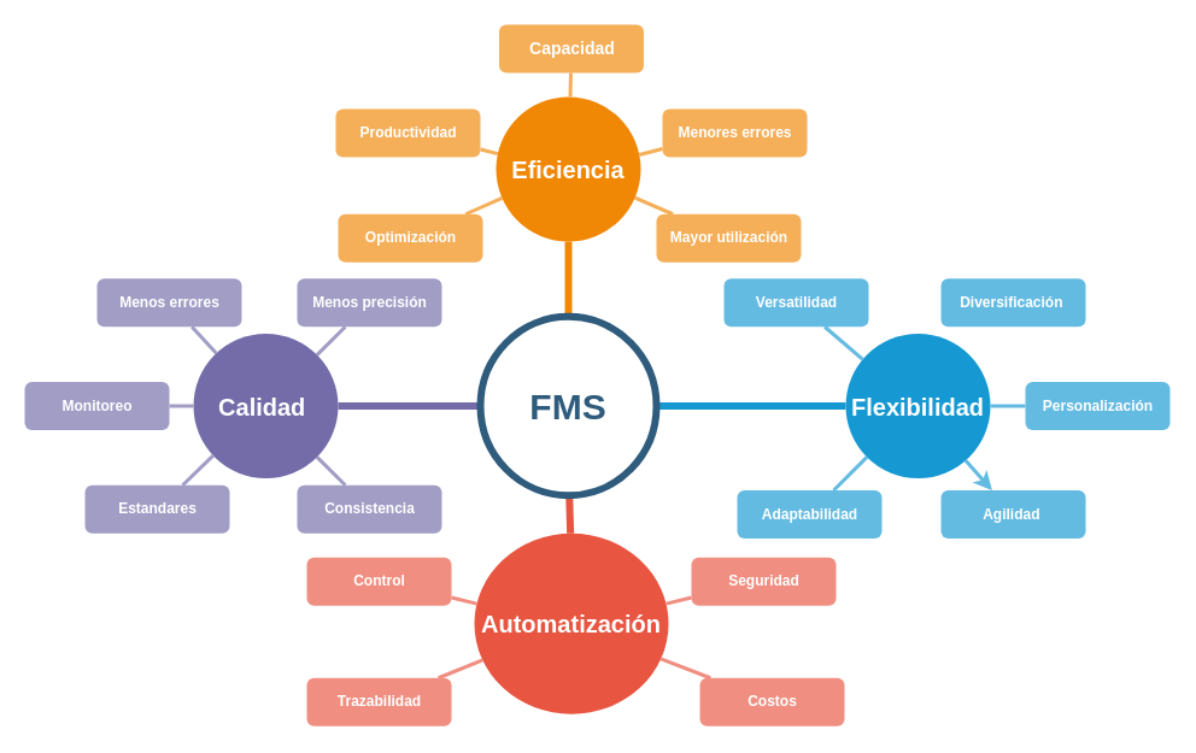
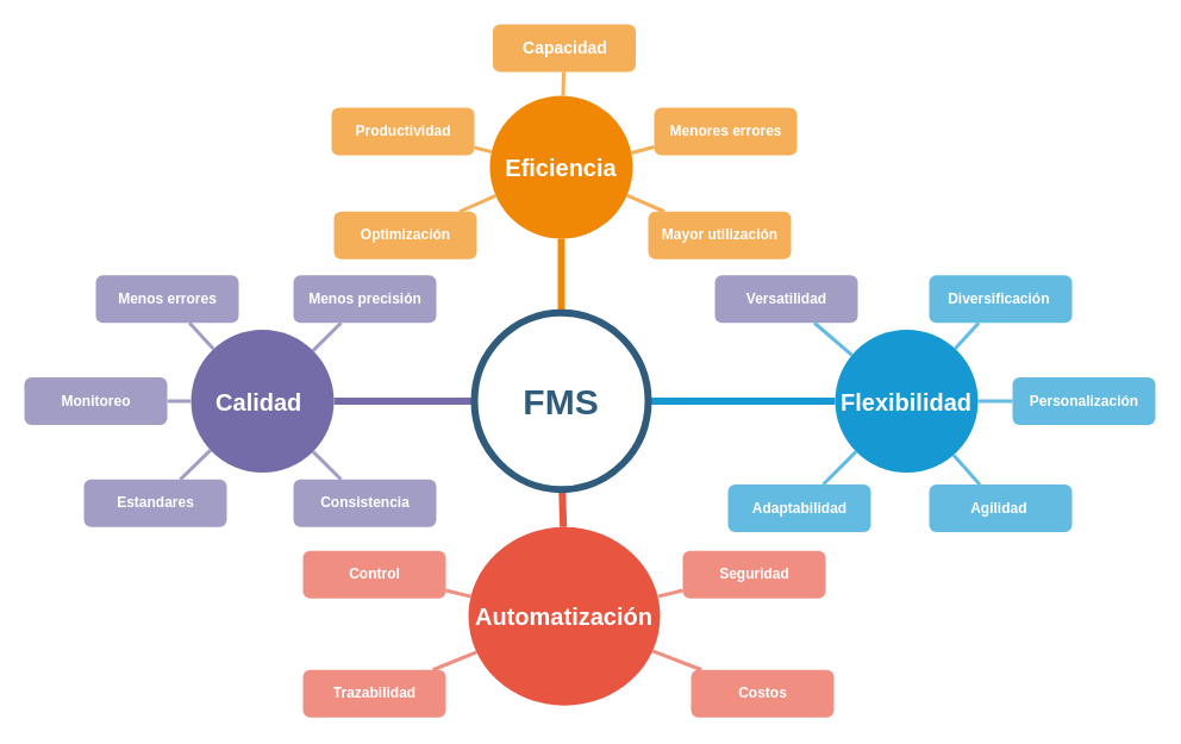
  <mxCell id="0" />
  <mxCell id="1" parent="0" />
  <mxCell id="2" value="&lt;b&gt;Eficiencia&lt;/b&gt;" style="ellipse;whiteSpace=wrap;html=1;shadow=0;fontFamily=Helvetica;fontSize=20;fontColor=#FFFFFF;align=center;strokeWidth=3;fillColor=#F08705;strokeColor=none;gradientColor=none;" parent="1" vertex="1"><mxGeometry x="411" y="80" width="120" height="120" as="geometry" /></mxCell>
  <mxCell id="3" value="&lt;b&gt;Flexibilidad&lt;/b&gt;" style="ellipse;whiteSpace=wrap;html=1;shadow=0;fontFamily=Helvetica;fontSize=20;fontColor=#FFFFFF;align=center;strokeWidth=3;fillColor=#1699D3;strokeColor=none;" parent="1" vertex="1"><mxGeometry x="701" y="276.5" width="120" height="120" as="geometry" /></mxCell>
  <mxCell id="4" value="Automatización" style="ellipse;whiteSpace=wrap;html=1;shadow=0;fontFamily=Helvetica;fontSize=20;fontColor=#FFFFFF;align=center;strokeWidth=3;fillColor=#E85642;strokeColor=none;fontStyle=1" parent="1" vertex="1"><mxGeometry x="393" y="442.25" width="161" height="150" as="geometry" /></mxCell>
  <mxCell id="5" value="&lt;font style=&quot;font-size: 14px;&quot;&gt;&lt;b style=&quot;&quot;&gt;Capacidad&lt;/b&gt;&lt;/font&gt;" style="rounded=1;fillColor=#f5af58;strokeColor=none;strokeWidth=3;shadow=0;html=1;fontColor=#FFFFFF;" parent="1" vertex="1"><mxGeometry x="413.5" y="20" width="120" height="40" as="geometry" /></mxCell>
  <mxCell id="6" style="endArrow=none;strokeWidth=6;strokeColor=#f08705;html=1;" parent="1" source="37" target="2" edge="1"><mxGeometry relative="1" as="geometry" /></mxCell>
  <mxCell id="7" style="endArrow=none;strokeWidth=6;strokeColor=#1699D3;html=1;" parent="1" source="37" target="3" edge="1"><mxGeometry relative="1" as="geometry" /></mxCell>
  <mxCell id="8" style="endArrow=none;strokeWidth=6;strokeColor=#736CA8;html=1;" parent="1" source="37" target="38" edge="1"><mxGeometry relative="1" as="geometry" /></mxCell>
  <mxCell id="9" value="" style="edgeStyle=none;endArrow=none;strokeWidth=6;strokeColor=#E85642;html=1;" parent="1" source="37" target="4" edge="1"><mxGeometry x="-389" y="-223.5" width="100" height="100" as="geometry"><mxPoint x="-439" y="-153.5" as="sourcePoint" /><mxPoint x="-339" y="-253.5" as="targetPoint" /></mxGeometry></mxCell>
  <mxCell id="10" value="&lt;b&gt;Optimización&lt;/b&gt;" style="rounded=1;fillColor=#f5af58;strokeColor=none;strokeWidth=3;shadow=0;html=1;fontColor=#FFFFFF;" parent="1" vertex="1"><mxGeometry x="280" y="177.25" width="120" height="40" as="geometry" /></mxCell>
  <mxCell id="11" value="&lt;b&gt;Productividad&lt;/b&gt;" style="rounded=1;fillColor=#f5af58;strokeColor=none;strokeWidth=3;shadow=0;html=1;fontColor=#FFFFFF;" parent="1" vertex="1"><mxGeometry x="278" y="90" width="120" height="40" as="geometry" /></mxCell>
  <mxCell id="12" value="&lt;b&gt;Menores errores&lt;/b&gt;" style="rounded=1;fillColor=#f5af58;strokeColor=none;strokeWidth=3;shadow=0;html=1;fontColor=#FFFFFF;" parent="1" vertex="1"><mxGeometry x="549" y="90" width="120" height="40" as="geometry" /></mxCell>
  <mxCell id="13" value="&lt;b&gt;Mayor utilización&lt;/b&gt;" style="rounded=1;fillColor=#f5af58;strokeColor=none;strokeWidth=3;shadow=0;html=1;fontColor=#FFFFFF;" parent="1" vertex="1"><mxGeometry x="544" y="177.25" width="120" height="40" as="geometry" /></mxCell>
  <mxCell id="14" value="" style="edgeStyle=none;endArrow=none;strokeWidth=3;strokeColor=#F5AF58;html=1;" parent="1" source="2" target="5" edge="1"><mxGeometry x="-639" y="-132.75" width="100" height="100" as="geometry"><mxPoint x="-689" y="-62.75" as="sourcePoint" /><mxPoint x="-589" y="-162.75" as="targetPoint" /></mxGeometry></mxCell>
  <mxCell id="15" value="" style="edgeStyle=none;endArrow=none;strokeWidth=3;strokeColor=#F5AF58;html=1;" parent="1" source="2" target="10" edge="1"><mxGeometry x="-639" y="-132.75" width="100" height="100" as="geometry"><mxPoint x="-689" y="-62.75" as="sourcePoint" /><mxPoint x="-589" y="-162.75" as="targetPoint" /></mxGeometry></mxCell>
  <mxCell id="16" value="" style="edgeStyle=none;endArrow=none;strokeWidth=3;strokeColor=#F5AF58;html=1;" parent="1" source="2" target="11" edge="1"><mxGeometry x="-639" y="-132.75" width="100" height="100" as="geometry"><mxPoint x="-689" y="-62.75" as="sourcePoint" /><mxPoint x="-589" y="-162.75" as="targetPoint" /></mxGeometry></mxCell>
  <mxCell id="17" value="" style="edgeStyle=none;endArrow=none;strokeWidth=3;strokeColor=#F5AF58;html=1;" parent="1" source="2" target="12" edge="1"><mxGeometry x="-639" y="-132.75" width="100" height="100" as="geometry"><mxPoint x="-689" y="-62.75" as="sourcePoint" /><mxPoint x="-589" y="-162.75" as="targetPoint" /></mxGeometry></mxCell>
  <mxCell id="18" value="" style="edgeStyle=none;endArrow=none;strokeWidth=3;strokeColor=#F5AF58;html=1;" parent="1" source="2" target="13" edge="1"><mxGeometry x="-639" y="-132.75" width="100" height="100" as="geometry"><mxPoint x="-689" y="-62.75" as="sourcePoint" /><mxPoint x="-589" y="-162.75" as="targetPoint" /></mxGeometry></mxCell>
  <mxCell id="19" value="&lt;b&gt;Adaptabilidad&lt;/b&gt;" style="rounded=1;fillColor=#64BBE2;strokeColor=none;strokeWidth=3;shadow=0;html=1;fontColor=#FFFFFF;" parent="1" vertex="1"><mxGeometry x="611" y="406.5" width="120" height="40" as="geometry" /></mxCell>
- <mxCell id="20" value="&lt;b&gt;Versatilidad&lt;/b&gt;" style="rounded=1;fillColor=#64BBE2;strokeColor=none;strokeWidth=3;shadow=0;html=1;fontColor=#FFFFFF;" parent="1" vertex="1"><mxGeometry x="600" y="230.75" width="120" height="40" as="geometry" /></mxCell>
+ <mxCell id="20" value="&lt;b&gt;Versatilidad&lt;/b&gt;" style="rounded=1;fillColor=#a29dc5;strokeColor=none;strokeWidth=3;shadow=0;html=1;fontColor=#FFFFFF;" parent="1" vertex="1"><mxGeometry x="600" y="230.75" width="120" height="40" as="geometry" /></mxCell>
  <mxCell id="21" value="Personalización" style="rounded=1;fillColor=#64BBE2;strokeColor=none;strokeWidth=3;shadow=0;html=1;fontColor=#FFFFFF;fontStyle=1" parent="1" vertex="1"><mxGeometry x="850" y="316.5" width="120" height="40" as="geometry" /></mxCell>
  <mxCell id="22" value="&lt;b&gt;Diversificación&amp;nbsp;&lt;/b&gt;" style="rounded=1;fillColor=#64BBE2;strokeColor=none;strokeWidth=3;shadow=0;html=1;fontColor=#FFFFFF;" parent="1" vertex="1"><mxGeometry x="780" y="230.75" width="120" height="40" as="geometry" /></mxCell>
  <mxCell id="23" value="&lt;b&gt;Agilidad&amp;nbsp;&lt;/b&gt;" style="rounded=1;fillColor=#64BBE2;strokeColor=none;strokeWidth=3;shadow=0;html=1;fontColor=#FFFFFF;" parent="1" vertex="1"><mxGeometry x="780" y="406.5" width="120" height="40" as="geometry" /></mxCell>
  <mxCell id="24" value="" style="edgeStyle=none;endArrow=none;strokeWidth=3;strokeColor=#64BBE2;html=1;" parent="1" source="3" target="19" edge="1"><mxGeometry x="-1209" y="-303.5" width="100" height="100" as="geometry"><mxPoint x="-1259" y="-233.5" as="sourcePoint" /><mxPoint x="-1159" y="-333.5" as="targetPoint" /></mxGeometry></mxCell>
  <mxCell id="25" value="" style="edgeStyle=none;endArrow=none;strokeWidth=3;strokeColor=#64BBE2;html=1;" parent="1" source="3" target="20" edge="1"><mxGeometry x="-1209" y="-303.5" width="100" height="100" as="geometry"><mxPoint x="-1259" y="-233.5" as="sourcePoint" /><mxPoint x="-1159" y="-333.5" as="targetPoint" /></mxGeometry></mxCell>
  <mxCell id="26" value="" style="edgeStyle=none;endArrow=none;strokeWidth=3;strokeColor=#64BBE2;html=1;" parent="1" source="3" target="21" edge="1"><mxGeometry x="-1209" y="-303.5" width="100" height="100" as="geometry"><mxPoint x="-1259" y="-233.5" as="sourcePoint" /><mxPoint x="-1159" y="-333.5" as="targetPoint" /></mxGeometry></mxCell>
- <mxCell id="28" value="" style="edgeStyle=none;endArrow=classic;strokeWidth=3;strokeColor=#64BBE2;html=1;" parent="1" source="3" target="23" edge="1"><mxGeometry x="-1209" y="-303.5" width="100" height="100" as="geometry"><mxPoint x="-1259" y="-233.5" as="sourcePoint" /><mxPoint x="-1159" y="-333.5" as="targetPoint" /></mxGeometry></mxCell>
+ <mxCell id="27" value="" style="edgeStyle=none;endArrow=none;strokeWidth=3;strokeColor=#64BBE2;html=1;" parent="1" source="3" target="22" edge="1"><mxGeometry x="-1209" y="-303.5" width="100" height="100" as="geometry"><mxPoint x="-1259" y="-233.5" as="sourcePoint" /><mxPoint x="-1159" y="-333.5" as="targetPoint" /></mxGeometry></mxCell>
+ <mxCell id="28" value="" style="edgeStyle=none;endArrow=none;strokeWidth=3;strokeColor=#64BBE2;html=1;" parent="1" source="3" target="23" edge="1"><mxGeometry x="-1209" y="-303.5" width="100" height="100" as="geometry"><mxPoint x="-1259" y="-233.5" as="sourcePoint" /><mxPoint x="-1159" y="-333.5" as="targetPoint" /></mxGeometry></mxCell>
  <mxCell id="29" value="&lt;b&gt;Seguridad&lt;/b&gt;" style="rounded=1;fillColor=#f08e81;strokeColor=none;strokeWidth=3;shadow=0;html=1;fontColor=#FFFFFF;" parent="1" vertex="1"><mxGeometry x="573" y="462.25" width="120" height="40" as="geometry" /></mxCell>
  <mxCell id="30" value="&lt;b&gt;Trazabilidad&lt;/b&gt;" style="rounded=1;fillColor=#f08e81;strokeColor=none;strokeWidth=3;shadow=0;html=1;fontColor=#FFFFFF;" parent="1" vertex="1"><mxGeometry x="254" y="562.25" width="120" height="40" as="geometry" /></mxCell>
  <mxCell id="31" value="&lt;b&gt;Costos&lt;/b&gt;" style="rounded=1;fillColor=#f08e81;strokeColor=none;strokeWidth=3;shadow=0;html=1;fontColor=#FFFFFF;" parent="1" vertex="1"><mxGeometry x="580" y="562.25" width="120" height="40" as="geometry" /></mxCell>
  <mxCell id="32" value="&lt;b&gt;Control&lt;/b&gt;" style="rounded=1;fillColor=#f08e81;strokeColor=none;strokeWidth=3;shadow=0;html=1;fontColor=#FFFFFF;" parent="1" vertex="1"><mxGeometry x="254" y="462.25" width="120" height="40" as="geometry" /></mxCell>
  <mxCell id="33" value="" style="edgeStyle=none;endArrow=none;strokeWidth=3;strokeColor=#F08E81;html=1;" parent="1" source="4" target="32" edge="1"><mxGeometry x="86" y="-332.75" width="100" height="100" as="geometry"><mxPoint x="36" y="-262.75" as="sourcePoint" /><mxPoint x="136" y="-362.75" as="targetPoint" /></mxGeometry></mxCell>
  <mxCell id="34" value="" style="edgeStyle=none;endArrow=none;strokeWidth=3;strokeColor=#F08E81;html=1;" parent="1" source="4" target="29" edge="1"><mxGeometry x="86" y="-332.75" width="100" height="100" as="geometry"><mxPoint x="36" y="-262.75" as="sourcePoint" /><mxPoint x="136" y="-362.75" as="targetPoint" /></mxGeometry></mxCell>
  <mxCell id="35" value="" style="edgeStyle=none;endArrow=none;strokeWidth=3;strokeColor=#F08E81;html=1;" parent="1" source="4" target="30" edge="1"><mxGeometry x="86" y="-332.75" width="100" height="100" as="geometry"><mxPoint x="36" y="-262.75" as="sourcePoint" /><mxPoint x="136" y="-362.75" as="targetPoint" /></mxGeometry></mxCell>
  <mxCell id="36" value="" style="edgeStyle=none;endArrow=none;strokeWidth=3;strokeColor=#F08E81;html=1;" parent="1" source="4" target="31" edge="1"><mxGeometry x="86" y="-332.75" width="100" height="100" as="geometry"><mxPoint x="36" y="-262.75" as="sourcePoint" /><mxPoint x="136" y="-362.75" as="targetPoint" /></mxGeometry></mxCell>
  <mxCell id="37" value="FMS" style="ellipse;whiteSpace=wrap;html=1;shadow=0;fontFamily=Helvetica;fontSize=30;fontColor=#2F5B7C;align=center;strokeColor=#2F5B7C;strokeWidth=6;fillColor=#FFFFFF;fontStyle=1;gradientColor=none;" parent="1" vertex="1"><mxGeometry x="398" y="262.25" width="146" height="148.5" as="geometry" /></mxCell>
  <mxCell id="38" value="&lt;b&gt;Calidad&amp;nbsp;&lt;/b&gt;" style="ellipse;whiteSpace=wrap;html=1;shadow=0;fontFamily=Helvetica;fontSize=20;fontColor=#FFFFFF;align=center;strokeWidth=3;fillColor=#736ca8;strokeColor=none;" parent="1" vertex="1"><mxGeometry x="160" y="276.5" width="120" height="120" as="geometry" /></mxCell>
  <mxCell id="39" value="Monitoreo" style="rounded=1;fillColor=#a29dc5;strokeColor=none;strokeWidth=3;shadow=0;html=1;fontColor=#FFFFFF;fontStyle=1" parent="1" vertex="1"><mxGeometry x="20" y="316.5" width="120" height="40" as="geometry" /></mxCell>
  <mxCell id="40" value="&lt;b&gt;Estandares&lt;/b&gt;" style="rounded=1;fillColor=#a29dc5;strokeColor=none;strokeWidth=3;shadow=0;html=1;fontColor=#FFFFFF;" parent="1" vertex="1"><mxGeometry x="70" y="402.25" width="120" height="40" as="geometry" /></mxCell>
  <mxCell id="41" value="&lt;b&gt;Consistencia&lt;/b&gt;" style="rounded=1;fillColor=#a29dc5;strokeColor=none;strokeWidth=3;shadow=0;html=1;fontColor=#FFFFFF;" parent="1" vertex="1"><mxGeometry x="246" y="402.25" width="120" height="40" as="geometry" /></mxCell>
  <mxCell id="42" value="&lt;b&gt;Menos&amp;nbsp;errores&lt;/b&gt;" style="rounded=1;fillColor=#a29dc5;strokeColor=none;strokeWidth=3;shadow=0;html=1;fontColor=#FFFFFF;" parent="1" vertex="1"><mxGeometry x="80" y="230.75" width="120" height="40" as="geometry" /></mxCell>
  <mxCell id="43" value="&lt;b&gt;Menos precisión&lt;/b&gt;" style="rounded=1;fillColor=#a29dc5;strokeColor=none;strokeWidth=3;shadow=0;html=1;fontColor=#FFFFFF;" parent="1" vertex="1"><mxGeometry x="246" y="230.75" width="120" height="40" as="geometry" /></mxCell>
  <mxCell id="44" value="" style="edgeStyle=none;endArrow=none;strokeWidth=3;strokeColor=#A29DC5;html=1;" parent="1" source="38" target="39" edge="1"><mxGeometry x="-1918" y="-752.75" width="100" height="100" as="geometry"><mxPoint x="-1968" y="-682.75" as="sourcePoint" /><mxPoint x="-1868" y="-782.75" as="targetPoint" /></mxGeometry></mxCell>
  <mxCell id="45" value="" style="edgeStyle=none;endArrow=none;strokeWidth=3;strokeColor=#A29DC5;html=1;" parent="1" source="38" target="40" edge="1"><mxGeometry x="-1918" y="-752.75" width="100" height="100" as="geometry"><mxPoint x="-1968" y="-682.75" as="sourcePoint" /><mxPoint x="-1868" y="-782.75" as="targetPoint" /></mxGeometry></mxCell>
  <mxCell id="46" value="" style="edgeStyle=none;endArrow=none;strokeWidth=3;strokeColor=#A29DC5;html=1;" parent="1" source="38" target="41" edge="1"><mxGeometry x="-1918" y="-752.75" width="100" height="100" as="geometry"><mxPoint x="-1968" y="-682.75" as="sourcePoint" /><mxPoint x="-1868" y="-782.75" as="targetPoint" /></mxGeometry></mxCell>
  <mxCell id="47" value="" style="edgeStyle=none;endArrow=none;strokeWidth=3;strokeColor=#A29DC5;html=1;" parent="1" source="38" target="42" edge="1"><mxGeometry x="-1918" y="-752.75" width="100" height="100" as="geometry"><mxPoint x="-1968" y="-682.75" as="sourcePoint" /><mxPoint x="-1868" y="-782.75" as="targetPoint" /></mxGeometry></mxCell>
  <mxCell id="48" value="" style="edgeStyle=none;endArrow=none;strokeWidth=3;strokeColor=#A29DC5;html=1;" parent="1" source="38" target="43" edge="1"><mxGeometry x="-1918" y="-752.75" width="100" height="100" as="geometry"><mxPoint x="-1968" y="-682.75" as="sourcePoint" /><mxPoint x="-1868" y="-782.75" as="targetPoint" /></mxGeometry></mxCell>
